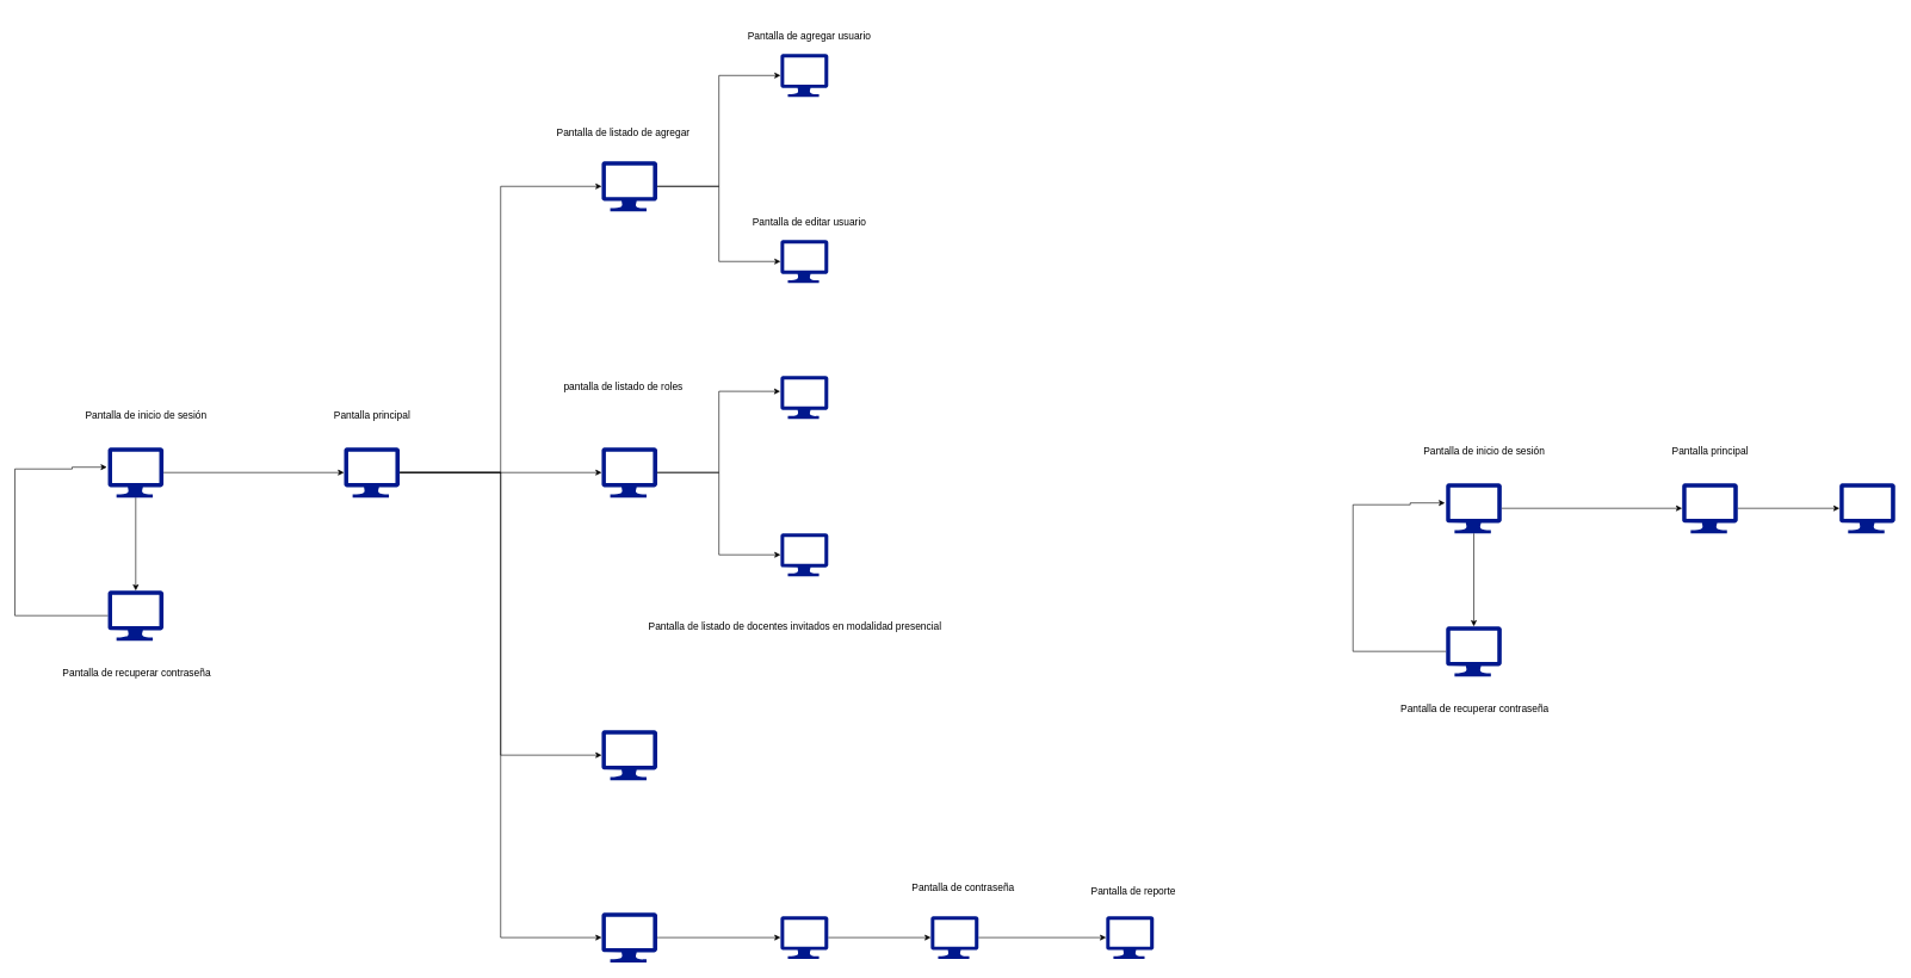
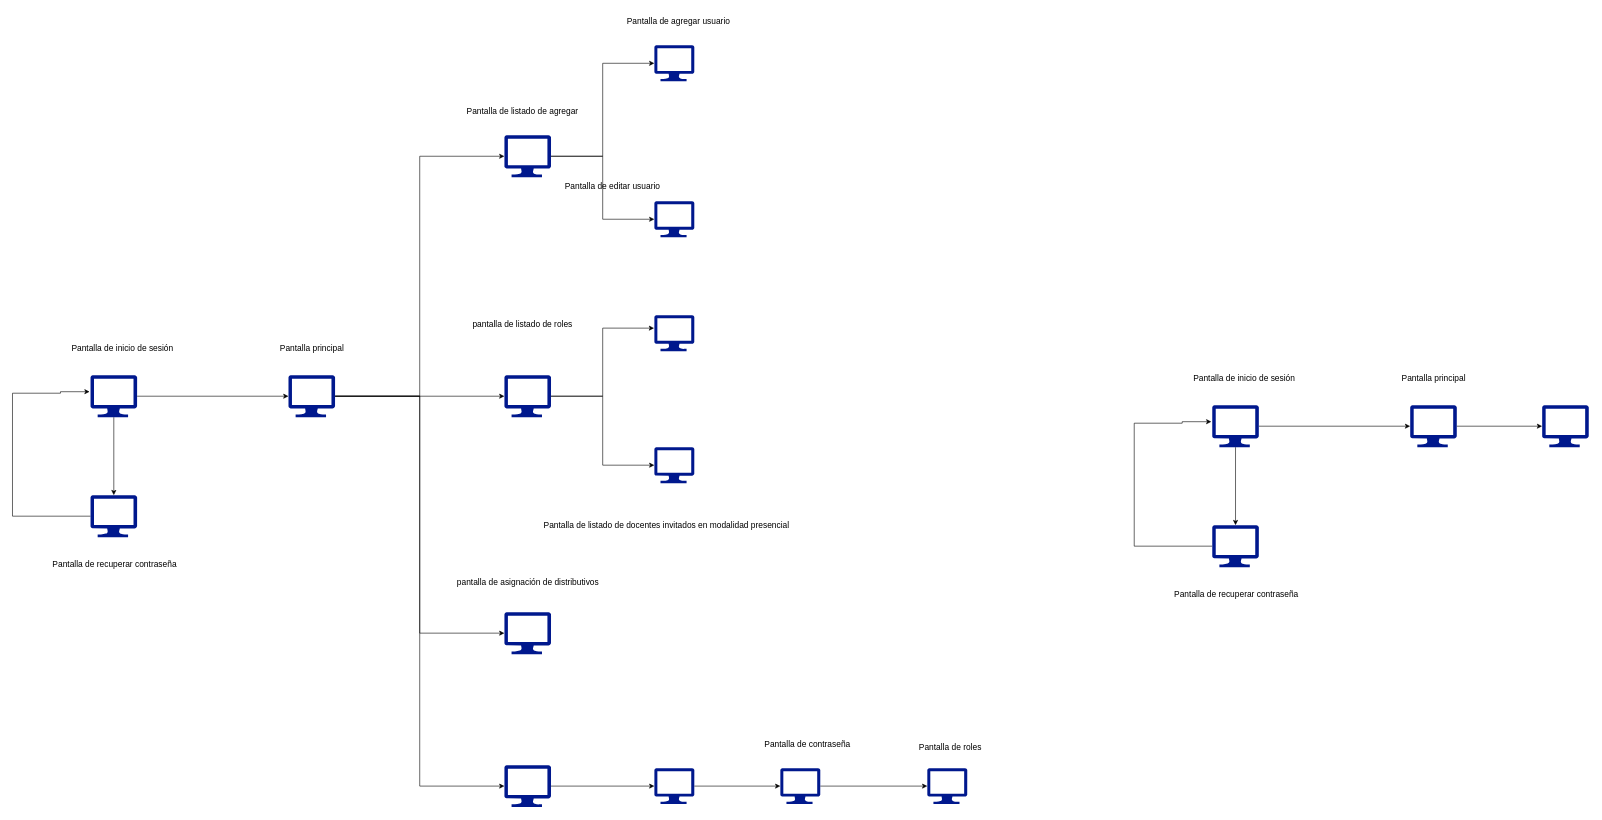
  <mxCell id="0" />
  <mxCell id="1" parent="0" />
  <mxCell id="2" style="edgeStyle=orthogonalEdgeStyle;rounded=0;orthogonalLoop=1;jettySize=auto;html=1;fontSize=14;entryX=0.5;entryY=0;entryDx=0;entryDy=0;entryPerimeter=0;" parent="1" source="4" target="7" edge="1"><mxGeometry relative="1" as="geometry"><mxPoint x="211.11" y="765" as="targetPoint" /></mxGeometry></mxCell>
  <mxCell id="3" style="edgeStyle=orthogonalEdgeStyle;rounded=0;orthogonalLoop=1;jettySize=auto;html=1;entryX=0;entryY=0.5;entryDx=0;entryDy=0;entryPerimeter=0;fontSize=14;" parent="1" source="4" target="13" edge="1"><mxGeometry relative="1" as="geometry" /></mxCell>
  <mxCell id="4" value="" style="sketch=0;aspect=fixed;pointerEvents=1;shadow=0;dashed=0;html=1;strokeColor=none;labelPosition=center;verticalLabelPosition=bottom;verticalAlign=top;align=center;fillColor=#00188D;shape=mxgraph.azure.computer" parent="1" vertex="1"><mxGeometry x="150" y="625" width="77.78" height="70" as="geometry" /></mxCell>
  <mxCell id="5" value="&lt;font style=&quot;vertical-align: inherit;&quot;&gt;&lt;font style=&quot;vertical-align: inherit;&quot;&gt;&lt;font style=&quot;vertical-align: inherit;&quot;&gt;&lt;font style=&quot;vertical-align: inherit; font-size: 14px;&quot;&gt;Pantalla de inicio de sesión&amp;nbsp;&lt;/font&gt;&lt;/font&gt;&lt;/font&gt;&lt;/font&gt;" style="text;html=1;align=center;verticalAlign=middle;resizable=0;points=[];autosize=1;strokeColor=none;fillColor=none;" parent="1" vertex="1"><mxGeometry x="105" y="565" width="200" height="30" as="geometry" /></mxCell>
  <mxCell id="6" style="edgeStyle=orthogonalEdgeStyle;rounded=0;orthogonalLoop=1;jettySize=auto;html=1;fontSize=14;entryX=-0.019;entryY=0.393;entryDx=0;entryDy=0;entryPerimeter=0;" parent="1" source="7" target="4" edge="1"><mxGeometry relative="1" as="geometry"><mxPoint x="100" y="655" as="targetPoint" /><Array as="points"><mxPoint x="20" y="860" /><mxPoint x="20" y="655" /><mxPoint x="100" y="655" /><mxPoint x="100" y="653" /></Array></mxGeometry></mxCell>
  <mxCell id="7" value="" style="sketch=0;aspect=fixed;pointerEvents=1;shadow=0;dashed=0;html=1;strokeColor=none;labelPosition=center;verticalLabelPosition=bottom;verticalAlign=top;align=center;fillColor=#00188D;shape=mxgraph.azure.computer" parent="1" vertex="1"><mxGeometry x="150" y="825" width="77.78" height="70" as="geometry" /></mxCell>
  <mxCell id="8" value="&lt;font style=&quot;vertical-align: inherit;&quot;&gt;&lt;font style=&quot;vertical-align: inherit;&quot;&gt;Pantalla de recuperar contraseña&lt;/font&gt;&lt;/font&gt;" style="text;html=1;align=center;verticalAlign=middle;resizable=0;points=[];autosize=1;strokeColor=none;fillColor=none;fontSize=14;" parent="1" vertex="1"><mxGeometry x="75" y="925" width="230" height="30" as="geometry" /></mxCell>
  <mxCell id="9" style="edgeStyle=orthogonalEdgeStyle;rounded=0;orthogonalLoop=1;jettySize=auto;html=1;fontSize=14;entryX=0;entryY=0.5;entryDx=0;entryDy=0;entryPerimeter=0;" parent="1" source="13" target="17" edge="1"><mxGeometry relative="1" as="geometry"><mxPoint x="750" y="640" as="targetPoint" /></mxGeometry></mxCell>
  <mxCell id="10" style="edgeStyle=orthogonalEdgeStyle;rounded=0;orthogonalLoop=1;jettySize=auto;html=1;entryX=0;entryY=0.5;entryDx=0;entryDy=0;entryPerimeter=0;fontSize=14;" parent="1" source="13" target="20" edge="1"><mxGeometry relative="1" as="geometry" /></mxCell>
  <mxCell id="11" style="edgeStyle=orthogonalEdgeStyle;rounded=0;orthogonalLoop=1;jettySize=auto;html=1;entryX=0;entryY=0.5;entryDx=0;entryDy=0;entryPerimeter=0;" edge="1" parent="1" source="13" target="50"><mxGeometry relative="1" as="geometry" /></mxCell>
  <mxCell id="12" style="edgeStyle=orthogonalEdgeStyle;rounded=0;orthogonalLoop=1;jettySize=auto;html=1;entryX=0;entryY=0.5;entryDx=0;entryDy=0;entryPerimeter=0;" edge="1" parent="1" source="13" target="22"><mxGeometry relative="1" as="geometry" /></mxCell>
  <mxCell id="13" value="" style="sketch=0;aspect=fixed;pointerEvents=1;shadow=0;dashed=0;html=1;strokeColor=none;labelPosition=center;verticalLabelPosition=bottom;verticalAlign=top;align=center;fillColor=#00188D;shape=mxgraph.azure.computer" parent="1" vertex="1"><mxGeometry x="480" y="625" width="77.78" height="70" as="geometry" /></mxCell>
  <mxCell id="14" value="&lt;font style=&quot;vertical-align: inherit;&quot;&gt;&lt;font style=&quot;vertical-align: inherit;&quot;&gt;Pantalla principal&lt;/font&gt;&lt;/font&gt;" style="text;html=1;align=center;verticalAlign=middle;resizable=0;points=[];autosize=1;strokeColor=none;fillColor=none;fontSize=14;" parent="1" vertex="1"><mxGeometry x="453.89" y="565" width="130" height="30" as="geometry" /></mxCell>
  <mxCell id="15" style="edgeStyle=orthogonalEdgeStyle;rounded=0;orthogonalLoop=1;jettySize=auto;html=1;entryX=0;entryY=0.5;entryDx=0;entryDy=0;entryPerimeter=0;fontSize=14;" parent="1" source="17" target="27" edge="1"><mxGeometry relative="1" as="geometry" /></mxCell>
  <mxCell id="16" style="edgeStyle=orthogonalEdgeStyle;rounded=0;orthogonalLoop=1;jettySize=auto;html=1;entryX=0;entryY=0.5;entryDx=0;entryDy=0;entryPerimeter=0;fontSize=14;" parent="1" source="17" target="28" edge="1"><mxGeometry relative="1" as="geometry" /></mxCell>
  <mxCell id="17" value="" style="sketch=0;aspect=fixed;pointerEvents=1;shadow=0;dashed=0;html=1;strokeColor=none;labelPosition=center;verticalLabelPosition=bottom;verticalAlign=top;align=center;fillColor=#00188D;shape=mxgraph.azure.computer" parent="1" vertex="1"><mxGeometry x="840" y="225" width="77.78" height="70" as="geometry" /></mxCell>
  <mxCell id="18" style="edgeStyle=orthogonalEdgeStyle;rounded=0;orthogonalLoop=1;jettySize=auto;html=1;entryX=-0.007;entryY=0.359;entryDx=0;entryDy=0;entryPerimeter=0;fontSize=14;" parent="1" source="20" target="25" edge="1"><mxGeometry relative="1" as="geometry" /></mxCell>
  <mxCell id="19" style="edgeStyle=orthogonalEdgeStyle;rounded=0;orthogonalLoop=1;jettySize=auto;html=1;entryX=0;entryY=0.5;entryDx=0;entryDy=0;entryPerimeter=0;fontSize=14;" parent="1" source="20" target="26" edge="1"><mxGeometry relative="1" as="geometry" /></mxCell>
  <mxCell id="20" value="" style="sketch=0;aspect=fixed;pointerEvents=1;shadow=0;dashed=0;html=1;strokeColor=none;labelPosition=center;verticalLabelPosition=bottom;verticalAlign=top;align=center;fillColor=#00188D;shape=mxgraph.azure.computer" parent="1" vertex="1"><mxGeometry x="840" y="625" width="77.78" height="70" as="geometry" /></mxCell>
  <mxCell id="21" style="edgeStyle=orthogonalEdgeStyle;rounded=0;orthogonalLoop=1;jettySize=auto;html=1;entryX=0;entryY=0.5;entryDx=0;entryDy=0;entryPerimeter=0;fontSize=14;" parent="1" source="22" target="30" edge="1"><mxGeometry relative="1" as="geometry" /></mxCell>
  <mxCell id="22" value="" style="sketch=0;aspect=fixed;pointerEvents=1;shadow=0;dashed=0;html=1;strokeColor=none;labelPosition=center;verticalLabelPosition=bottom;verticalAlign=top;align=center;fillColor=#00188D;shape=mxgraph.azure.computer" parent="1" vertex="1"><mxGeometry x="840" y="1275" width="77.78" height="70" as="geometry" /></mxCell>
  <mxCell id="23" style="edgeStyle=orthogonalEdgeStyle;rounded=0;orthogonalLoop=1;jettySize=auto;html=1;fontSize=14;entryX=0;entryY=0.5;entryDx=0;entryDy=0;entryPerimeter=0;" parent="1" source="24" target="31" edge="1"><mxGeometry relative="1" as="geometry"><mxPoint x="1475" y="1310" as="targetPoint" /></mxGeometry></mxCell>
  <mxCell id="24" value="" style="sketch=0;aspect=fixed;pointerEvents=1;shadow=0;dashed=0;html=1;strokeColor=none;labelPosition=center;verticalLabelPosition=bottom;verticalAlign=top;align=center;fillColor=#00188D;shape=mxgraph.azure.computer" parent="1" vertex="1"><mxGeometry x="1300" y="1280" width="66.67" height="60" as="geometry" /></mxCell>
  <mxCell id="25" value="" style="sketch=0;aspect=fixed;pointerEvents=1;shadow=0;dashed=0;html=1;strokeColor=none;labelPosition=center;verticalLabelPosition=bottom;verticalAlign=top;align=center;fillColor=#00188D;shape=mxgraph.azure.computer" parent="1" vertex="1"><mxGeometry x="1090" y="525" width="66.67" height="60" as="geometry" /></mxCell>
  <mxCell id="26" value="" style="sketch=0;aspect=fixed;pointerEvents=1;shadow=0;dashed=0;html=1;strokeColor=none;labelPosition=center;verticalLabelPosition=bottom;verticalAlign=top;align=center;fillColor=#00188D;shape=mxgraph.azure.computer" parent="1" vertex="1"><mxGeometry x="1090" y="745" width="66.67" height="60" as="geometry" /></mxCell>
  <mxCell id="27" value="" style="sketch=0;aspect=fixed;pointerEvents=1;shadow=0;dashed=0;html=1;strokeColor=none;labelPosition=center;verticalLabelPosition=bottom;verticalAlign=top;align=center;fillColor=#00188D;shape=mxgraph.azure.computer" parent="1" vertex="1"><mxGeometry x="1090" y="75" width="66.67" height="60" as="geometry" /></mxCell>
  <mxCell id="28" value="" style="sketch=0;aspect=fixed;pointerEvents=1;shadow=0;dashed=0;html=1;strokeColor=none;labelPosition=center;verticalLabelPosition=bottom;verticalAlign=top;align=center;fillColor=#00188D;shape=mxgraph.azure.computer" parent="1" vertex="1"><mxGeometry x="1090" y="335" width="66.67" height="60" as="geometry" /></mxCell>
  <mxCell id="29" style="edgeStyle=orthogonalEdgeStyle;rounded=0;orthogonalLoop=1;jettySize=auto;html=1;entryX=0;entryY=0.5;entryDx=0;entryDy=0;entryPerimeter=0;" parent="1" source="30" target="24" edge="1"><mxGeometry relative="1" as="geometry" /></mxCell>
  <mxCell id="30" value="" style="sketch=0;aspect=fixed;pointerEvents=1;shadow=0;dashed=0;html=1;strokeColor=none;labelPosition=center;verticalLabelPosition=bottom;verticalAlign=top;align=center;fillColor=#00188D;shape=mxgraph.azure.computer" parent="1" vertex="1"><mxGeometry x="1090.01" y="1280" width="66.67" height="60" as="geometry" /></mxCell>
  <mxCell id="31" value="" style="sketch=0;aspect=fixed;pointerEvents=1;shadow=0;dashed=0;html=1;strokeColor=none;labelPosition=center;verticalLabelPosition=bottom;verticalAlign=top;align=center;fillColor=#00188D;shape=mxgraph.azure.computer" parent="1" vertex="1"><mxGeometry x="1545" y="1280" width="66.67" height="60" as="geometry" /></mxCell>
  <mxCell id="32" value="Pantalla de listado de agregar" style="text;html=1;align=center;verticalAlign=middle;resizable=0;points=[];autosize=1;strokeColor=none;fillColor=none;fontSize=14;" parent="1" vertex="1"><mxGeometry x="765" y="170" width="210" height="30" as="geometry" /></mxCell>
- <mxCell id="33" value="Pantalla de agregar usuario" style="text;html=1;align=center;verticalAlign=middle;resizable=0;points=[];autosize=1;strokeColor=none;fillColor=none;fontSize=14;" parent="1" vertex="1"><mxGeometry x="1030" y="35" width="200" height="30" as="geometry" /></mxCell>
- <mxCell id="34" value="Pantalla de editar usuario" style="text;html=1;align=center;verticalAlign=middle;resizable=0;points=[];autosize=1;strokeColor=none;fillColor=none;fontSize=14;" parent="1" vertex="1"><mxGeometry x="1040" y="295" width="180" height="30" as="geometry" /></mxCell>
+ <mxCell id="33" value="Pantalla de agregar usuario" style="text;html=1;align=center;verticalAlign=middle;resizable=0;points=[];autosize=1;strokeColor=none;fillColor=none;fontSize=14;" parent="1" vertex="1"><mxGeometry x="1030" y="20" width="200" height="30" as="geometry" /></mxCell>
+ <mxCell id="34" value="Pantalla de editar usuario" style="text;html=1;align=center;verticalAlign=middle;resizable=0;points=[];autosize=1;strokeColor=none;fillColor=none;fontSize=14;" parent="1" vertex="1"><mxGeometry x="930" y="295" width="180" height="30" as="geometry" /></mxCell>
  <mxCell id="35" value="pantalla de listado de roles" style="text;html=1;align=center;verticalAlign=middle;resizable=0;points=[];autosize=1;strokeColor=none;fillColor=none;fontSize=14;" parent="1" vertex="1"><mxGeometry x="775" y="525" width="190" height="30" as="geometry" /></mxCell>
  <mxCell id="36" value="Pantalla de listado de docentes invitados en modalidad presencial" style="text;html=1;align=center;verticalAlign=middle;resizable=0;points=[];autosize=1;strokeColor=none;fillColor=none;fontSize=14;" parent="1" vertex="1"><mxGeometry x="895" y="860" width="430" height="30" as="geometry" /></mxCell>
- <mxCell id="37" value="Pantalla de reporte" style="text;html=1;align=center;verticalAlign=middle;resizable=0;points=[];autosize=1;strokeColor=none;fillColor=none;fontSize=14;" parent="1" vertex="1"><mxGeometry x="1513.34" y="1230" width="140" height="30" as="geometry" /></mxCell>
+ <mxCell id="37" value="Pantalla de roles" style="text;html=1;align=center;verticalAlign=middle;resizable=0;points=[];autosize=1;strokeColor=none;fillColor=none;fontSize=14;" parent="1" vertex="1"><mxGeometry x="1513.34" y="1230" width="140" height="30" as="geometry" /></mxCell>
  <mxCell id="38" value="Pantalla de contraseña" style="text;html=1;align=center;verticalAlign=middle;resizable=0;points=[];autosize=1;strokeColor=none;fillColor=none;fontSize=14;" parent="1" vertex="1"><mxGeometry x="1260" y="1225" width="170" height="30" as="geometry" /></mxCell>
  <mxCell id="39" style="edgeStyle=orthogonalEdgeStyle;rounded=0;orthogonalLoop=1;jettySize=auto;html=1;fontSize=14;entryX=0.5;entryY=0;entryDx=0;entryDy=0;entryPerimeter=0;" parent="1" source="41" target="44" edge="1"><mxGeometry relative="1" as="geometry"><mxPoint x="2081.11" y="815" as="targetPoint" /></mxGeometry></mxCell>
  <mxCell id="40" style="edgeStyle=orthogonalEdgeStyle;rounded=0;orthogonalLoop=1;jettySize=auto;html=1;entryX=0;entryY=0.5;entryDx=0;entryDy=0;entryPerimeter=0;fontSize=14;" parent="1" source="41" target="47" edge="1"><mxGeometry relative="1" as="geometry" /></mxCell>
  <mxCell id="41" value="" style="sketch=0;aspect=fixed;pointerEvents=1;shadow=0;dashed=0;html=1;strokeColor=none;labelPosition=center;verticalLabelPosition=bottom;verticalAlign=top;align=center;fillColor=#00188D;shape=mxgraph.azure.computer" parent="1" vertex="1"><mxGeometry x="2020" y="675" width="77.78" height="70" as="geometry" /></mxCell>
  <mxCell id="42" value="&lt;font style=&quot;vertical-align: inherit;&quot;&gt;&lt;font style=&quot;vertical-align: inherit;&quot;&gt;&lt;font style=&quot;vertical-align: inherit;&quot;&gt;&lt;font style=&quot;vertical-align: inherit; font-size: 14px;&quot;&gt;Pantalla de inicio de sesión&amp;nbsp;&lt;/font&gt;&lt;/font&gt;&lt;/font&gt;&lt;/font&gt;" style="text;html=1;align=center;verticalAlign=middle;resizable=0;points=[];autosize=1;strokeColor=none;fillColor=none;" parent="1" vertex="1"><mxGeometry x="1975" y="615" width="200" height="30" as="geometry" /></mxCell>
  <mxCell id="43" style="edgeStyle=orthogonalEdgeStyle;rounded=0;orthogonalLoop=1;jettySize=auto;html=1;fontSize=14;entryX=-0.019;entryY=0.393;entryDx=0;entryDy=0;entryPerimeter=0;" parent="1" source="44" target="41" edge="1"><mxGeometry relative="1" as="geometry"><mxPoint x="1970" y="705" as="targetPoint" /><Array as="points"><mxPoint x="1890" y="910" /><mxPoint x="1890" y="705" /><mxPoint x="1970" y="705" /><mxPoint x="1970" y="703" /></Array></mxGeometry></mxCell>
  <mxCell id="44" value="" style="sketch=0;aspect=fixed;pointerEvents=1;shadow=0;dashed=0;html=1;strokeColor=none;labelPosition=center;verticalLabelPosition=bottom;verticalAlign=top;align=center;fillColor=#00188D;shape=mxgraph.azure.computer" parent="1" vertex="1"><mxGeometry x="2020" y="875" width="77.78" height="70" as="geometry" /></mxCell>
  <mxCell id="45" value="&lt;font style=&quot;vertical-align: inherit;&quot;&gt;&lt;font style=&quot;vertical-align: inherit;&quot;&gt;Pantalla de recuperar contraseña&lt;/font&gt;&lt;/font&gt;" style="text;html=1;align=center;verticalAlign=middle;resizable=0;points=[];autosize=1;strokeColor=none;fillColor=none;fontSize=14;" parent="1" vertex="1"><mxGeometry x="1945" y="975" width="230" height="30" as="geometry" /></mxCell>
  <mxCell id="46" style="edgeStyle=orthogonalEdgeStyle;rounded=0;orthogonalLoop=1;jettySize=auto;html=1;fontSize=14;entryX=0;entryY=0.5;entryDx=0;entryDy=0;entryPerimeter=0;" parent="1" source="47" target="49" edge="1"><mxGeometry relative="1" as="geometry"><mxPoint x="2540" y="710" as="targetPoint" /></mxGeometry></mxCell>
  <mxCell id="47" value="" style="sketch=0;aspect=fixed;pointerEvents=1;shadow=0;dashed=0;html=1;strokeColor=none;labelPosition=center;verticalLabelPosition=bottom;verticalAlign=top;align=center;fillColor=#00188D;shape=mxgraph.azure.computer" parent="1" vertex="1"><mxGeometry x="2350" y="675" width="77.78" height="70" as="geometry" /></mxCell>
  <mxCell id="48" value="&lt;font style=&quot;vertical-align: inherit;&quot;&gt;&lt;font style=&quot;vertical-align: inherit;&quot;&gt;Pantalla principal&lt;/font&gt;&lt;/font&gt;" style="text;html=1;align=center;verticalAlign=middle;resizable=0;points=[];autosize=1;strokeColor=none;fillColor=none;fontSize=14;" parent="1" vertex="1"><mxGeometry x="2323.89" y="615" width="130" height="30" as="geometry" /></mxCell>
  <mxCell id="49" value="" style="sketch=0;aspect=fixed;pointerEvents=1;shadow=0;dashed=0;html=1;strokeColor=none;labelPosition=center;verticalLabelPosition=bottom;verticalAlign=top;align=center;fillColor=#00188D;shape=mxgraph.azure.computer" parent="1" vertex="1"><mxGeometry x="2570" y="675" width="77.78" height="70" as="geometry" /></mxCell>
  <mxCell id="50" value="" style="sketch=0;aspect=fixed;pointerEvents=1;shadow=0;dashed=0;html=1;strokeColor=none;labelPosition=center;verticalLabelPosition=bottom;verticalAlign=top;align=center;fillColor=#00188D;shape=mxgraph.azure.computer" vertex="1" parent="1"><mxGeometry x="840" y="1020" width="77.78" height="70" as="geometry" /></mxCell>
+ <mxCell id="51" value="pantalla de asignación de distributivos" style="text;html=1;align=center;verticalAlign=middle;resizable=0;points=[];autosize=1;strokeColor=none;fillColor=none;fontSize=14;" vertex="1" parent="1"><mxGeometry x="748.89" y="955" width="260" height="30" as="geometry" /></mxCell>
